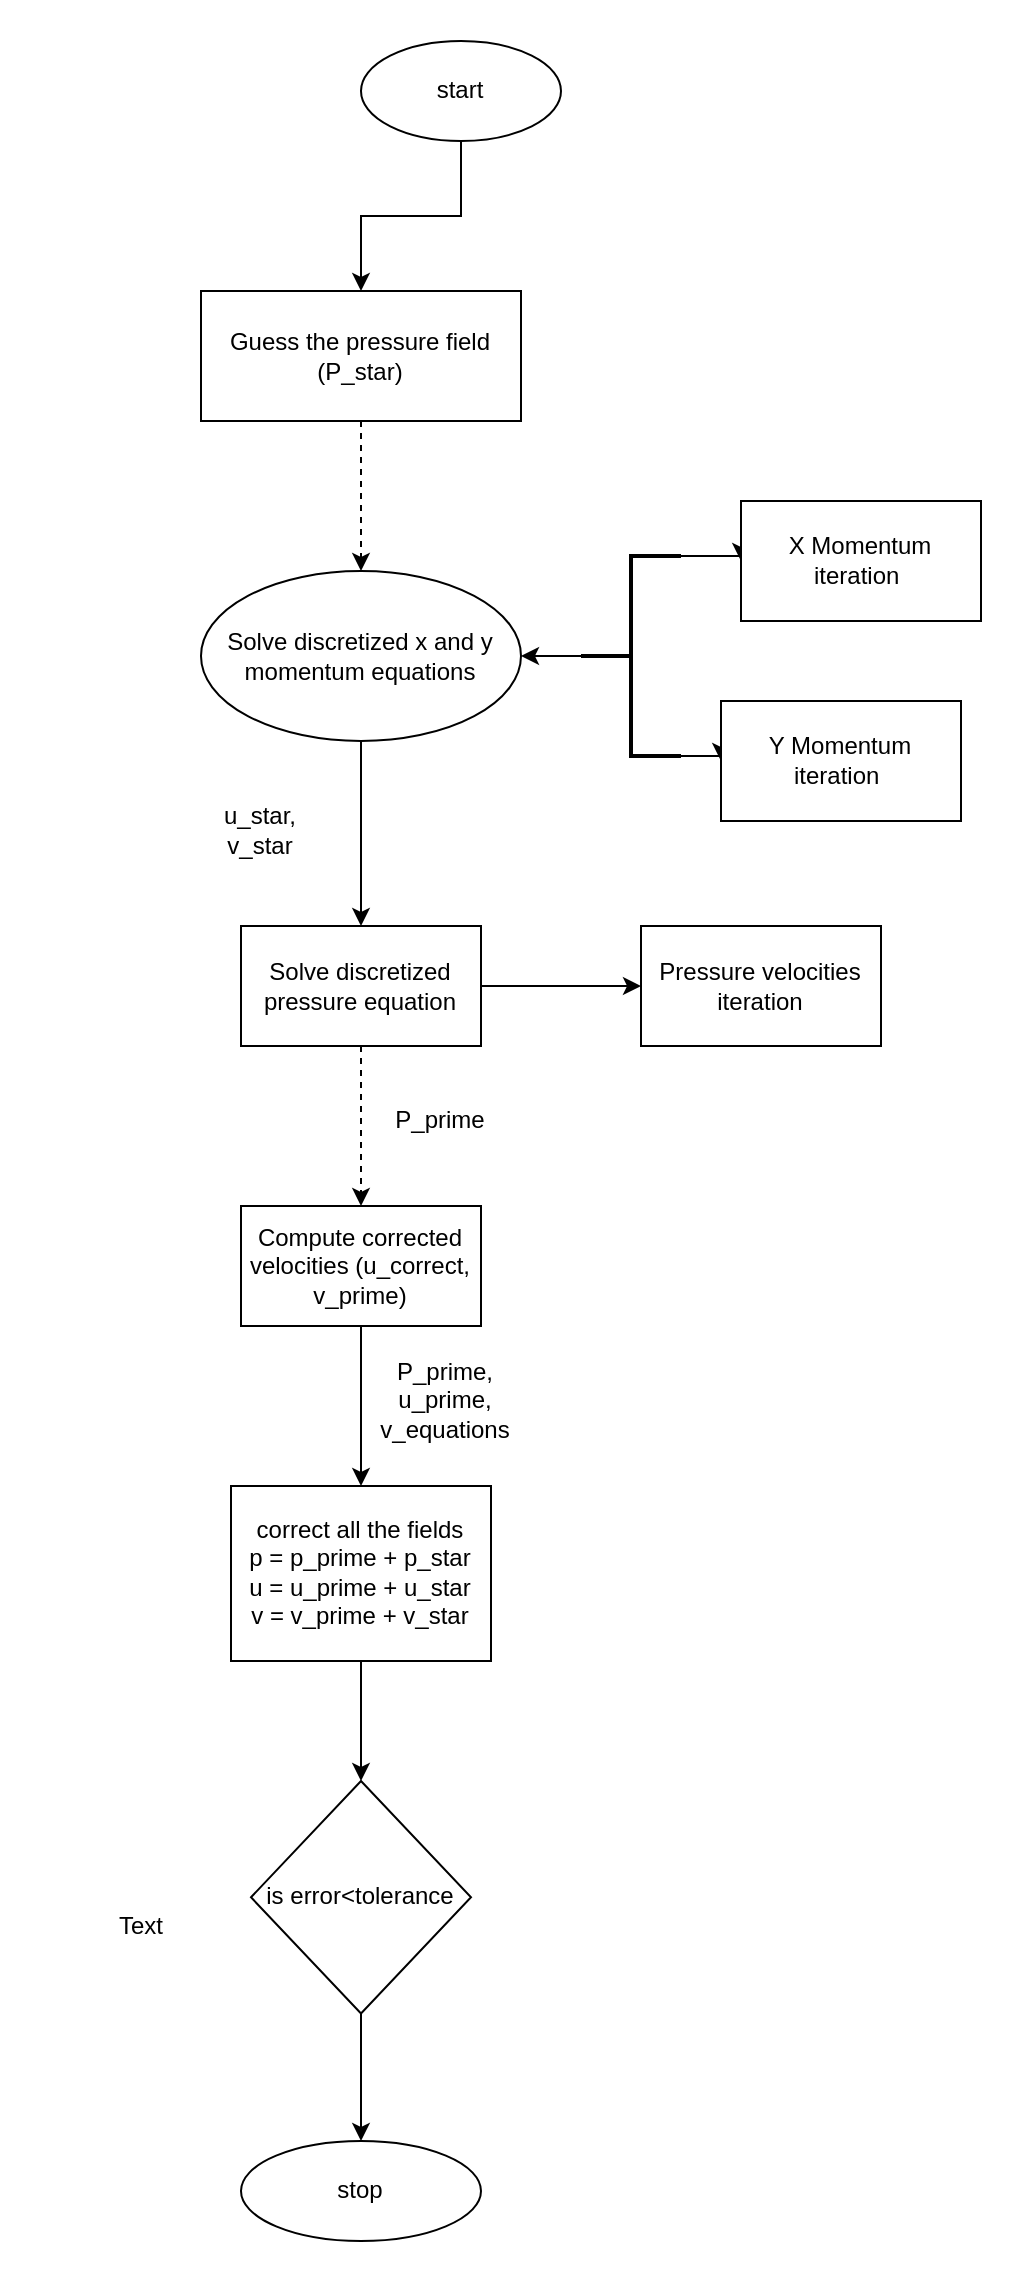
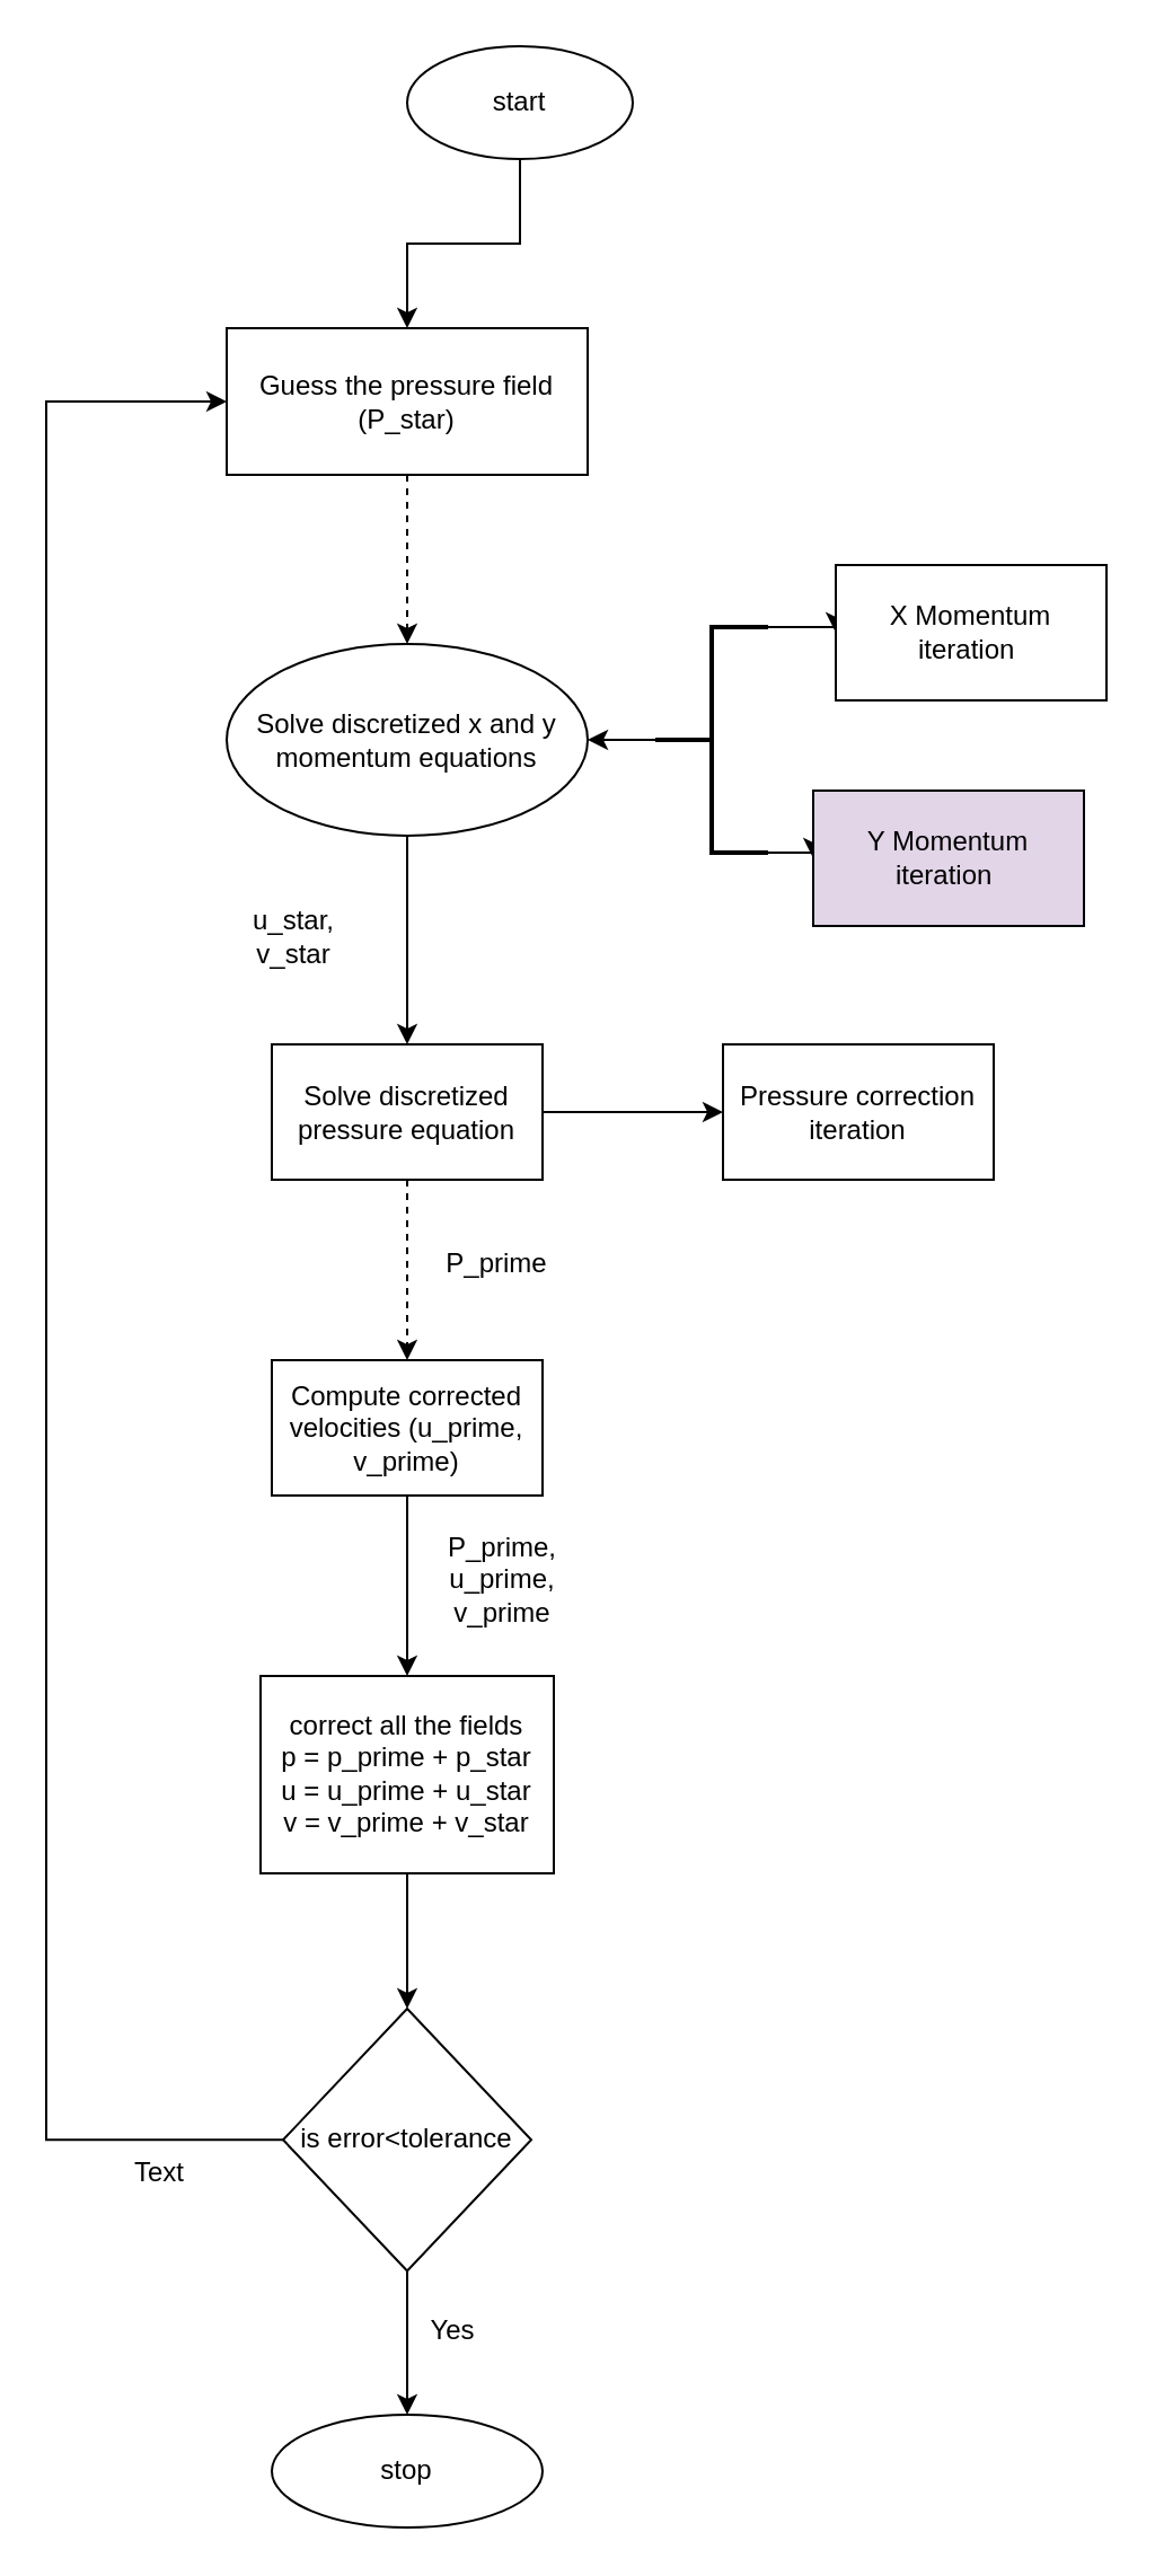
  <mxCell id="0" />
  <mxCell id="1" parent="0" />
  <mxCell id="2" value="" style="edgeStyle=orthogonalEdgeStyle;rounded=0;orthogonalLoop=1;jettySize=auto;html=1;" edge="1" parent="1" source="3" target="5"><mxGeometry relative="1" as="geometry" /></mxCell>
  <mxCell id="3" value="start" style="ellipse;whiteSpace=wrap;html=1;" vertex="1" parent="1"><mxGeometry x="180" y="20" width="100" height="50" as="geometry" /></mxCell>
  <mxCell id="4" value="" style="edgeStyle=orthogonalEdgeStyle;rounded=0;orthogonalLoop=1;jettySize=auto;html=1;dashed=1;" edge="1" parent="1" source="5" target="7"><mxGeometry relative="1" as="geometry" /></mxCell>
  <mxCell id="5" value="Guess the pressure field (P_star)" style="whiteSpace=wrap;html=1;" vertex="1" parent="1"><mxGeometry x="100" y="145" width="160" height="65" as="geometry" /></mxCell>
  <mxCell id="6" value="" style="edgeStyle=orthogonalEdgeStyle;rounded=0;orthogonalLoop=1;jettySize=auto;html=1;" edge="1" parent="1" source="7" target="16"><mxGeometry relative="1" as="geometry" /></mxCell>
  <mxCell id="7" value="Solve discretized x and y momentum equations" style="ellipse;whiteSpace=wrap;html=1;" vertex="1" parent="1"><mxGeometry x="100" y="285" width="160" height="85" as="geometry" /></mxCell>
  <mxCell id="8" style="edgeStyle=orthogonalEdgeStyle;rounded=0;orthogonalLoop=1;jettySize=auto;html=1;exitX=0;exitY=0.5;exitDx=0;exitDy=0;exitPerimeter=0;" edge="1" parent="1" source="11" target="7"><mxGeometry relative="1" as="geometry" /></mxCell>
  <mxCell id="9" style="edgeStyle=orthogonalEdgeStyle;rounded=0;orthogonalLoop=1;jettySize=auto;html=1;exitX=1;exitY=0;exitDx=0;exitDy=0;exitPerimeter=0;entryX=0;entryY=0.5;entryDx=0;entryDy=0;" edge="1" parent="1" source="11" target="12"><mxGeometry relative="1" as="geometry" /></mxCell>
  <mxCell id="10" style="edgeStyle=orthogonalEdgeStyle;rounded=0;orthogonalLoop=1;jettySize=auto;html=1;exitX=1;exitY=1;exitDx=0;exitDy=0;exitPerimeter=0;entryX=0;entryY=0.5;entryDx=0;entryDy=0;" edge="1" parent="1" source="11" target="13"><mxGeometry relative="1" as="geometry" /></mxCell>
  <mxCell id="11" value="" style="strokeWidth=2;html=1;shape=mxgraph.flowchart.annotation_2;align=left;labelPosition=right;pointerEvents=1;" vertex="1" parent="1"><mxGeometry x="290" y="277.5" width="50" height="100" as="geometry" /></mxCell>
  <mxCell id="12" value="X Momentum iteration&amp;nbsp;" style="rounded=0;whiteSpace=wrap;html=1;" vertex="1" parent="1"><mxGeometry x="370" y="250" width="120" height="60" as="geometry" /></mxCell>
- <mxCell id="13" value="Y Momentum iteration&amp;nbsp;" style="rounded=0;whiteSpace=wrap;html=1;" vertex="1" parent="1"><mxGeometry x="360" y="350" width="120" height="60" as="geometry" /></mxCell>
+ <mxCell id="13" value="Y Momentum iteration&amp;nbsp;" style="rounded=0;whiteSpace=wrap;html=1;fillColor=#e1d5e7;" vertex="1" parent="1"><mxGeometry x="360" y="350" width="120" height="60" as="geometry" /></mxCell>
  <mxCell id="14" value="" style="edgeStyle=orthogonalEdgeStyle;rounded=0;orthogonalLoop=1;jettySize=auto;html=1;" edge="1" parent="1" source="16" target="17"><mxGeometry relative="1" as="geometry" /></mxCell>
  <mxCell id="15" value="" style="edgeStyle=orthogonalEdgeStyle;rounded=0;orthogonalLoop=1;jettySize=auto;html=1;dashed=1;" edge="1" parent="1" source="16" target="20"><mxGeometry relative="1" as="geometry" /></mxCell>
  <mxCell id="16" value="Solve discretized pressure equation" style="whiteSpace=wrap;html=1;" vertex="1" parent="1"><mxGeometry x="120" y="462.5" width="120" height="60" as="geometry" /></mxCell>
- <mxCell id="17" value="Pressure velocities iteration" style="whiteSpace=wrap;html=1;" vertex="1" parent="1"><mxGeometry x="320" y="462.5" width="120" height="60" as="geometry" /></mxCell>
+ <mxCell id="17" value="Pressure correction iteration" style="whiteSpace=wrap;html=1;" vertex="1" parent="1"><mxGeometry x="320" y="462.5" width="120" height="60" as="geometry" /></mxCell>
  <mxCell id="18" value="u_star, v_star" style="text;html=1;align=center;verticalAlign=middle;whiteSpace=wrap;rounded=0;" vertex="1" parent="1"><mxGeometry x="100" y="400" width="60" height="30" as="geometry" /></mxCell>
  <mxCell id="19" value="" style="edgeStyle=orthogonalEdgeStyle;rounded=0;orthogonalLoop=1;jettySize=auto;html=1;" edge="1" parent="1" source="20" target="23"><mxGeometry relative="1" as="geometry" /></mxCell>
- <mxCell id="20" value="Compute corrected velocities (u_correct, v_prime)" style="whiteSpace=wrap;html=1;" vertex="1" parent="1"><mxGeometry x="120" y="602.5" width="120" height="60" as="geometry" /></mxCell>
+ <mxCell id="20" value="Compute corrected velocities (u_prime, v_prime)" style="whiteSpace=wrap;html=1;" vertex="1" parent="1"><mxGeometry x="120" y="602.5" width="120" height="60" as="geometry" /></mxCell>
  <mxCell id="21" value="P_prime" style="text;html=1;align=center;verticalAlign=middle;whiteSpace=wrap;rounded=0;" vertex="1" parent="1"><mxGeometry x="190" y="545" width="60" height="30" as="geometry" /></mxCell>
  <mxCell id="22" value="" style="edgeStyle=orthogonalEdgeStyle;rounded=0;orthogonalLoop=1;jettySize=auto;html=1;" edge="1" parent="1" source="23" target="27"><mxGeometry relative="1" as="geometry" /></mxCell>
  <mxCell id="23" value="correct all the fields&lt;div&gt;p = p_prime + p_star&lt;/div&gt;&lt;div&gt;u = u_prime + u_star&lt;/div&gt;&lt;div&gt;v = v_prime + v_star&lt;/div&gt;" style="whiteSpace=wrap;html=1;" vertex="1" parent="1"><mxGeometry x="115" y="742.5" width="130" height="87.5" as="geometry" /></mxCell>
- <mxCell id="24" value="P_prime, u_prime, v_equations" style="text;html=1;align=center;verticalAlign=middle;whiteSpace=wrap;rounded=0;" vertex="1" parent="1"><mxGeometry x="185" y="680" width="75" height="40" as="geometry" /></mxCell>
+ <mxCell id="24" value="P_prime, u_prime, v_prime" style="text;html=1;align=center;verticalAlign=middle;whiteSpace=wrap;rounded=0;" vertex="1" parent="1"><mxGeometry x="185" y="680" width="75" height="40" as="geometry" /></mxCell>
  <mxCell id="25" value="" style="edgeStyle=orthogonalEdgeStyle;rounded=0;orthogonalLoop=1;jettySize=auto;html=1;entryX=0.5;entryY=0;entryDx=0;entryDy=0;" edge="1" parent="1" source="27" target="28"><mxGeometry relative="1" as="geometry"><mxPoint x="180" y="1104.375" as="targetPoint" /></mxGeometry></mxCell>
+ <mxCell id="26" style="edgeStyle=orthogonalEdgeStyle;rounded=0;orthogonalLoop=1;jettySize=auto;html=1;exitX=0;exitY=0.5;exitDx=0;exitDy=0;entryX=0;entryY=0.5;entryDx=0;entryDy=0;" edge="1" parent="1" source="27" target="5"><mxGeometry relative="1" as="geometry"><Array as="points"><mxPoint x="20" y="948" /><mxPoint x="20" y="178" /></Array></mxGeometry></mxCell>
  <mxCell id="27" value="is error&amp;lt;tolerance" style="rhombus;whiteSpace=wrap;html=1;" vertex="1" parent="1"><mxGeometry x="125" y="890" width="110" height="116.25" as="geometry" /></mxCell>
  <mxCell id="28" value="stop" style="ellipse;whiteSpace=wrap;html=1;" vertex="1" parent="1"><mxGeometry x="120" y="1070" width="120" height="50" as="geometry" /></mxCell>
+ <mxCell id="29" value="Yes" style="text;html=1;align=center;verticalAlign=middle;resizable=0;points=[];autosize=1;strokeColor=none;fillColor=none;" vertex="1" parent="1"><mxGeometry x="180" y="1018" width="40" height="30" as="geometry" /></mxCell>
  <mxCell id="30" value="Text" style="text;html=1;align=center;verticalAlign=middle;resizable=0;points=[];autosize=1;strokeColor=none;fillColor=none;" vertex="1" parent="1"><mxGeometry x="45" y="948" width="50" height="30" as="geometry" /></mxCell>
